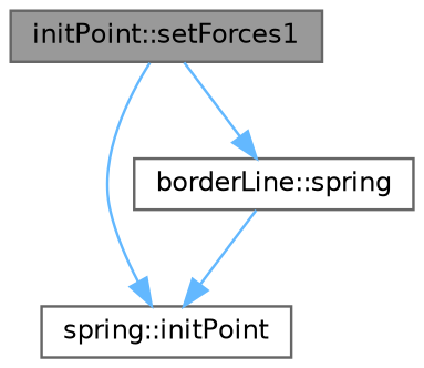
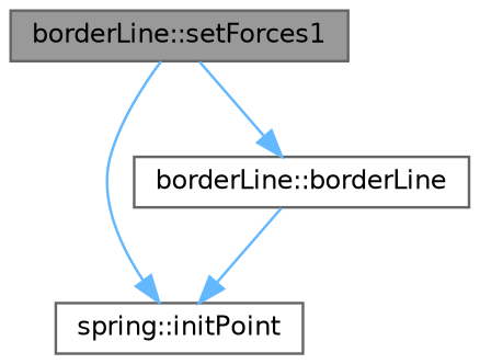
  digraph {
    rankdir=TB
    node [color=grey40 fillcolor=white fontname=Helvetica fontsize=10 shape=box style=filled]
    edge [color=steelblue1 fontname=Helvetica fontsize=10 labelfontname=Helvetica labelfontsize=10 style=solid]
-   n1 [color=gray40 fillcolor=grey60 fontcolor=black height=0.2 label="initPoint::setForces1" width=0.4]
+   n1 [color=gray40 fillcolor=grey60 fontcolor=black height=0.2 label="borderLine::setForces1" width=0.4]
    n2 [height=0.2 label="spring::initPoint" width=0.4]
-   n3 [height=0.2 label="borderLine::spring" width=0.4]
+   n3 [height=0.2 label="borderLine::borderLine" width=0.4]
    n1 -> n2
    n1 -> n3
    n3 -> n2
  }
